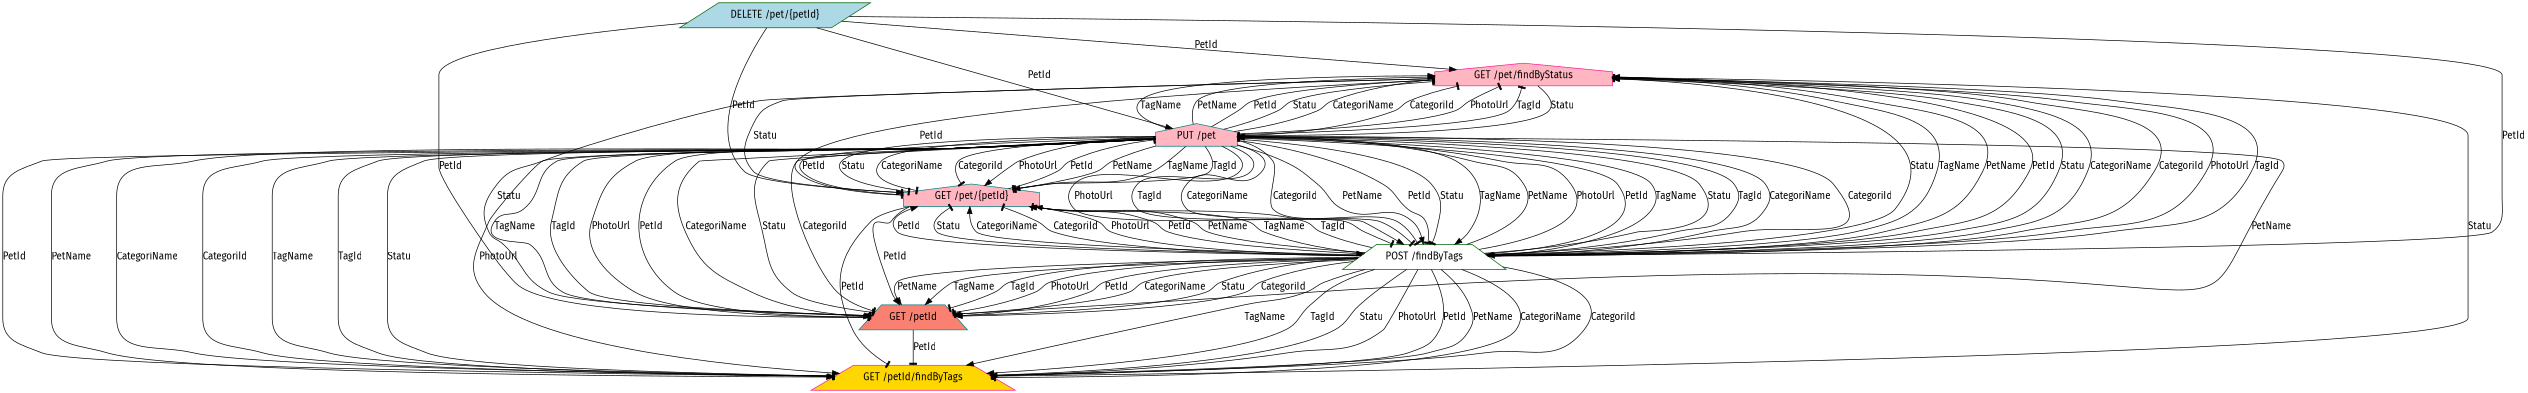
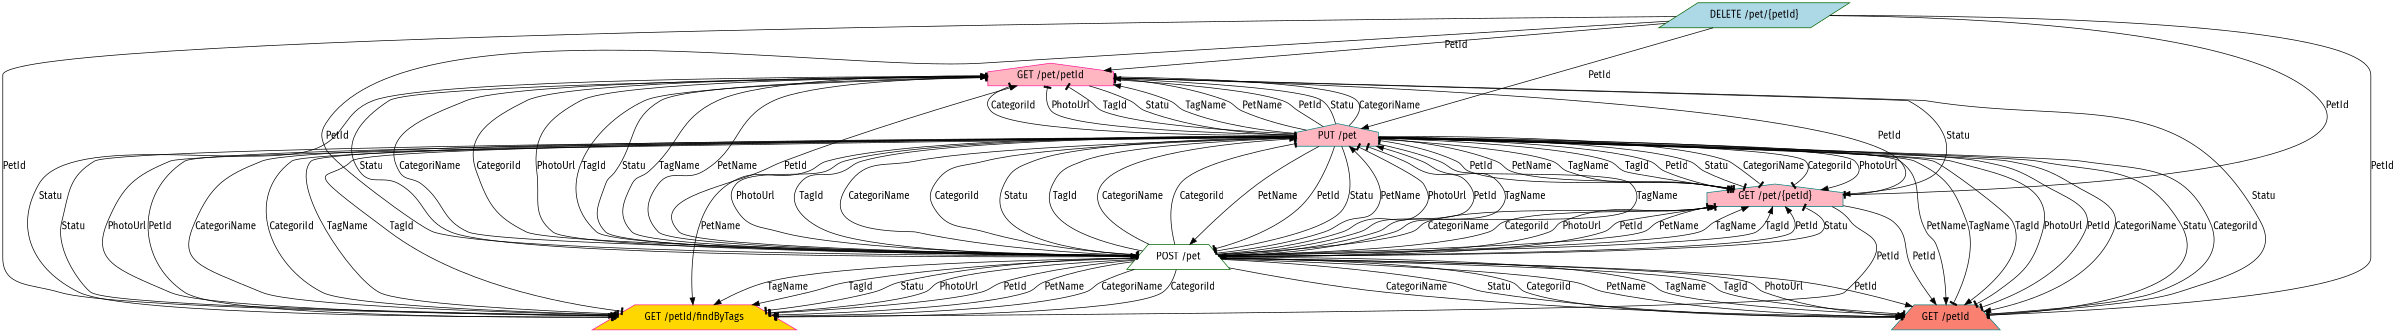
  digraph {
    fontname="Fira Sans"
    node [color=teal fillcolor=lightpink fontname="Fira Sans" shape=house style=filled]
    edge [arrowhead=tee fontname="Fira Sans"]
    n1 [color=darkgreen fillcolor=lightblue label="DELETE /pet/{petId}" shape=parallelogram]
-   n2 [color=deeppink label="GET /pet/findByStatus"]
+   n2 [color=deeppink label="GET /pet/petId"]
    n3 [color=deeppink fillcolor=gold label="GET /petId/findByTags" shape=trapezium]
    n4 [label="PUT /pet"]
    n5 [label="GET /pet/{petId}"]
-   n6 [color=darkgreen fillcolor=white label="POST /findByTags" shape=trapezium]
+   n6 [color=darkgreen fillcolor=white label="POST /pet" shape=trapezium]
    n7 [fillcolor=salmon label="GET /petId" shape=trapezium]
    n1 -> n2 [arrowhead=normal label=PetId]
-   n7 -> n3 [label=PetId]
+   n1 -> n3 [label=PetId]
    n1 -> n4 [arrowhead=normal label=PetId]
    n1 -> n5 [label=PetId]
    n1 -> n6 [arrowhead=normal label=PetId]
    n1 -> n7 [label=PetId]
    n2 -> n3 [label=Statu]
    n2 -> n4 [label=Statu]
    n2 -> n5 [arrowhead=normal label=Statu]
    n2 -> n6 [arrowhead=normal label=Statu]
    n2 -> n7 [label=Statu]
    n4 -> n2 [arrowhead=normal label=TagName]
    n4 -> n2 [arrowhead=normal label=PetName]
    n4 -> n2 [label=PetId]
    n4 -> n2 [label=Statu]
    n4 -> n2 [label=CategoriName]
    n4 -> n2 [label=CategoriId]
    n4 -> n2 [label=PhotoUrl]
    n4 -> n2 [label=TagId]
    n4 -> n3 [label=PetId]
    n4 -> n3 [arrowhead=normal label=PetName]
    n4 -> n3 [label=CategoriName]
    n4 -> n3 [arrowhead=normal label=CategoriId]
    n4 -> n3 [label=TagName]
    n4 -> n3 [label=TagId]
    n4 -> n3 [label=Statu]
    n4 -> n3 [arrowhead=normal label=PhotoUrl]
    n4 -> n5 [label=PetName]
    n4 -> n5 [arrowhead=normal label=TagName]
    n4 -> n5 [label=TagId]
    n4 -> n5 [label=PetId]
    n4 -> n5 [label=Statu]
    n4 -> n5 [label=CategoriName]
    n4 -> n5 [label=CategoriId]
    n4 -> n5 [arrowhead=normal label=PhotoUrl]
    n4 -> n6 [arrowhead=normal label=TagName]
    n4 -> n6 [label=PhotoUrl]
    n4 -> n6 [arrowhead=normal label=TagId]
    n4 -> n6 [label=CategoriName]
    n4 -> n6 [label=CategoriId]
    n4 -> n6 [arrowhead=normal label=PetName]
    n4 -> n6 [label=PetId]
    n4 -> n6 [label=Statu]
    n4 -> n7 [arrowhead=normal label=PetName]
    n4 -> n7 [label=TagName]
    n4 -> n7 [arrowhead=normal label=TagId]
    n4 -> n7 [label=PhotoUrl]
    n4 -> n7 [label=PetId]
    n4 -> n7 [arrowhead=normal label=CategoriName]
    n4 -> n7 [label=Statu]
    n4 -> n7 [label=CategoriId]
    n5 -> n2 [label=PetId]
    n5 -> n3 [label=PetId]
    n5 -> n4 [label=PetId]
    n5 -> n6 [arrowhead=normal label=PetId]
    n5 -> n7 [arrowhead=normal label=PetId]
    n6 -> n2 [arrowhead=normal label=TagName]
    n6 -> n2 [arrowhead=normal label=PetName]
    n6 -> n2 [arrowhead=normal label=PetId]
    n6 -> n2 [arrowhead=normal label=Statu]
    n6 -> n2 [arrowhead=normal label=CategoriName]
    n6 -> n2 [label=CategoriId]
    n6 -> n2 [label=PhotoUrl]
    n6 -> n2 [label=TagId]
    n6 -> n3 [label=PetId]
    n6 -> n3 [arrowhead=normal label=PetName]
    n6 -> n3 [label=CategoriName]
    n6 -> n3 [label=CategoriId]
    n6 -> n3 [arrowhead=normal label=TagName]
    n6 -> n3 [arrowhead=normal label=TagId]
    n6 -> n3 [label=Statu]
    n6 -> n3 [label=PhotoUrl]
    n6 -> n4 [arrowhead=normal label=PetName]
    n6 -> n4 [label=PhotoUrl]
    n6 -> n4 [label=PetId]
    n6 -> n4 [arrowhead=normal label=TagName]
    n6 -> n4 [label=Statu]
    n6 -> n4 [label=TagId]
    n6 -> n4 [arrowhead=normal label=CategoriName]
    n6 -> n4 [label=CategoriId]
    n6 -> n5 [label=PetName]
    n6 -> n5 [arrowhead=normal label=TagName]
    n6 -> n5 [arrowhead=normal label=TagId]
    n6 -> n5 [arrowhead=normal label=PetId]
    n6 -> n5 [label=Statu]
    n6 -> n5 [arrowhead=normal label=CategoriName]
    n6 -> n5 [label=CategoriId]
    n6 -> n5 [arrowhead=normal label=PhotoUrl]
    n6 -> n7 [arrowhead=normal label=PetName]
    n6 -> n7 [arrowhead=normal label=TagName]
    n6 -> n7 [label=TagId]
    n6 -> n7 [label=PhotoUrl]
    n6 -> n7 [arrowhead=normal label=PetId]
    n6 -> n7 [label=CategoriName]
    n6 -> n7 [arrowhead=normal label=Statu]
    n6 -> n7 [arrowhead=normal label=CategoriId]
  }
